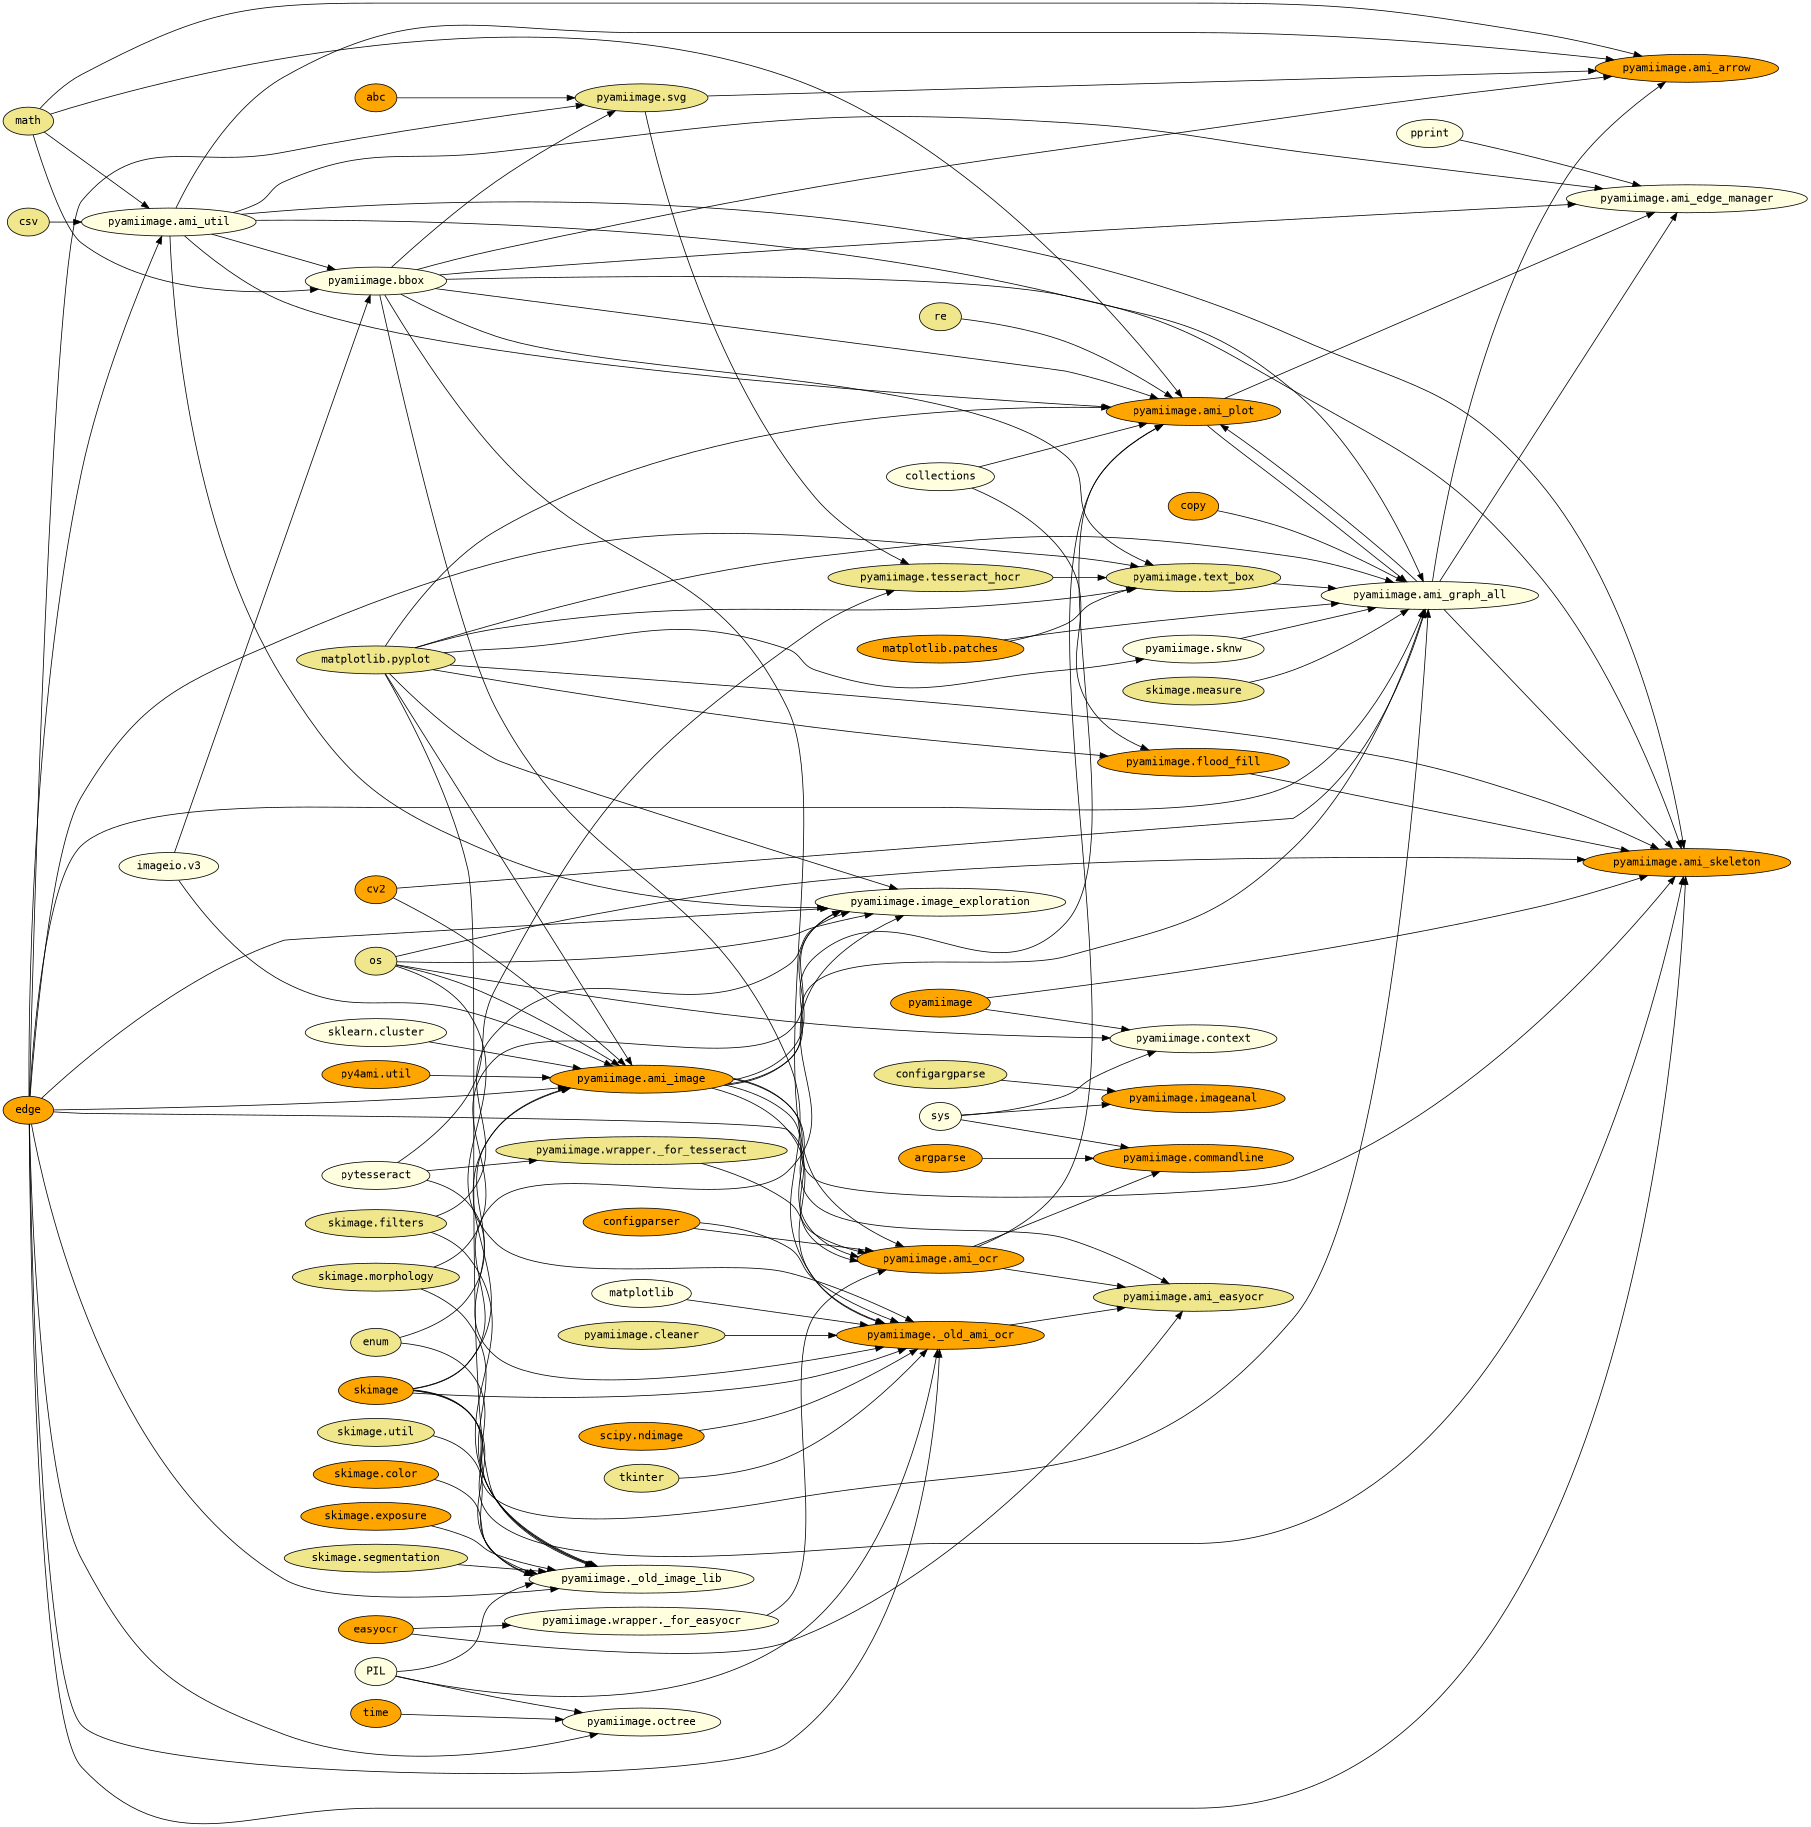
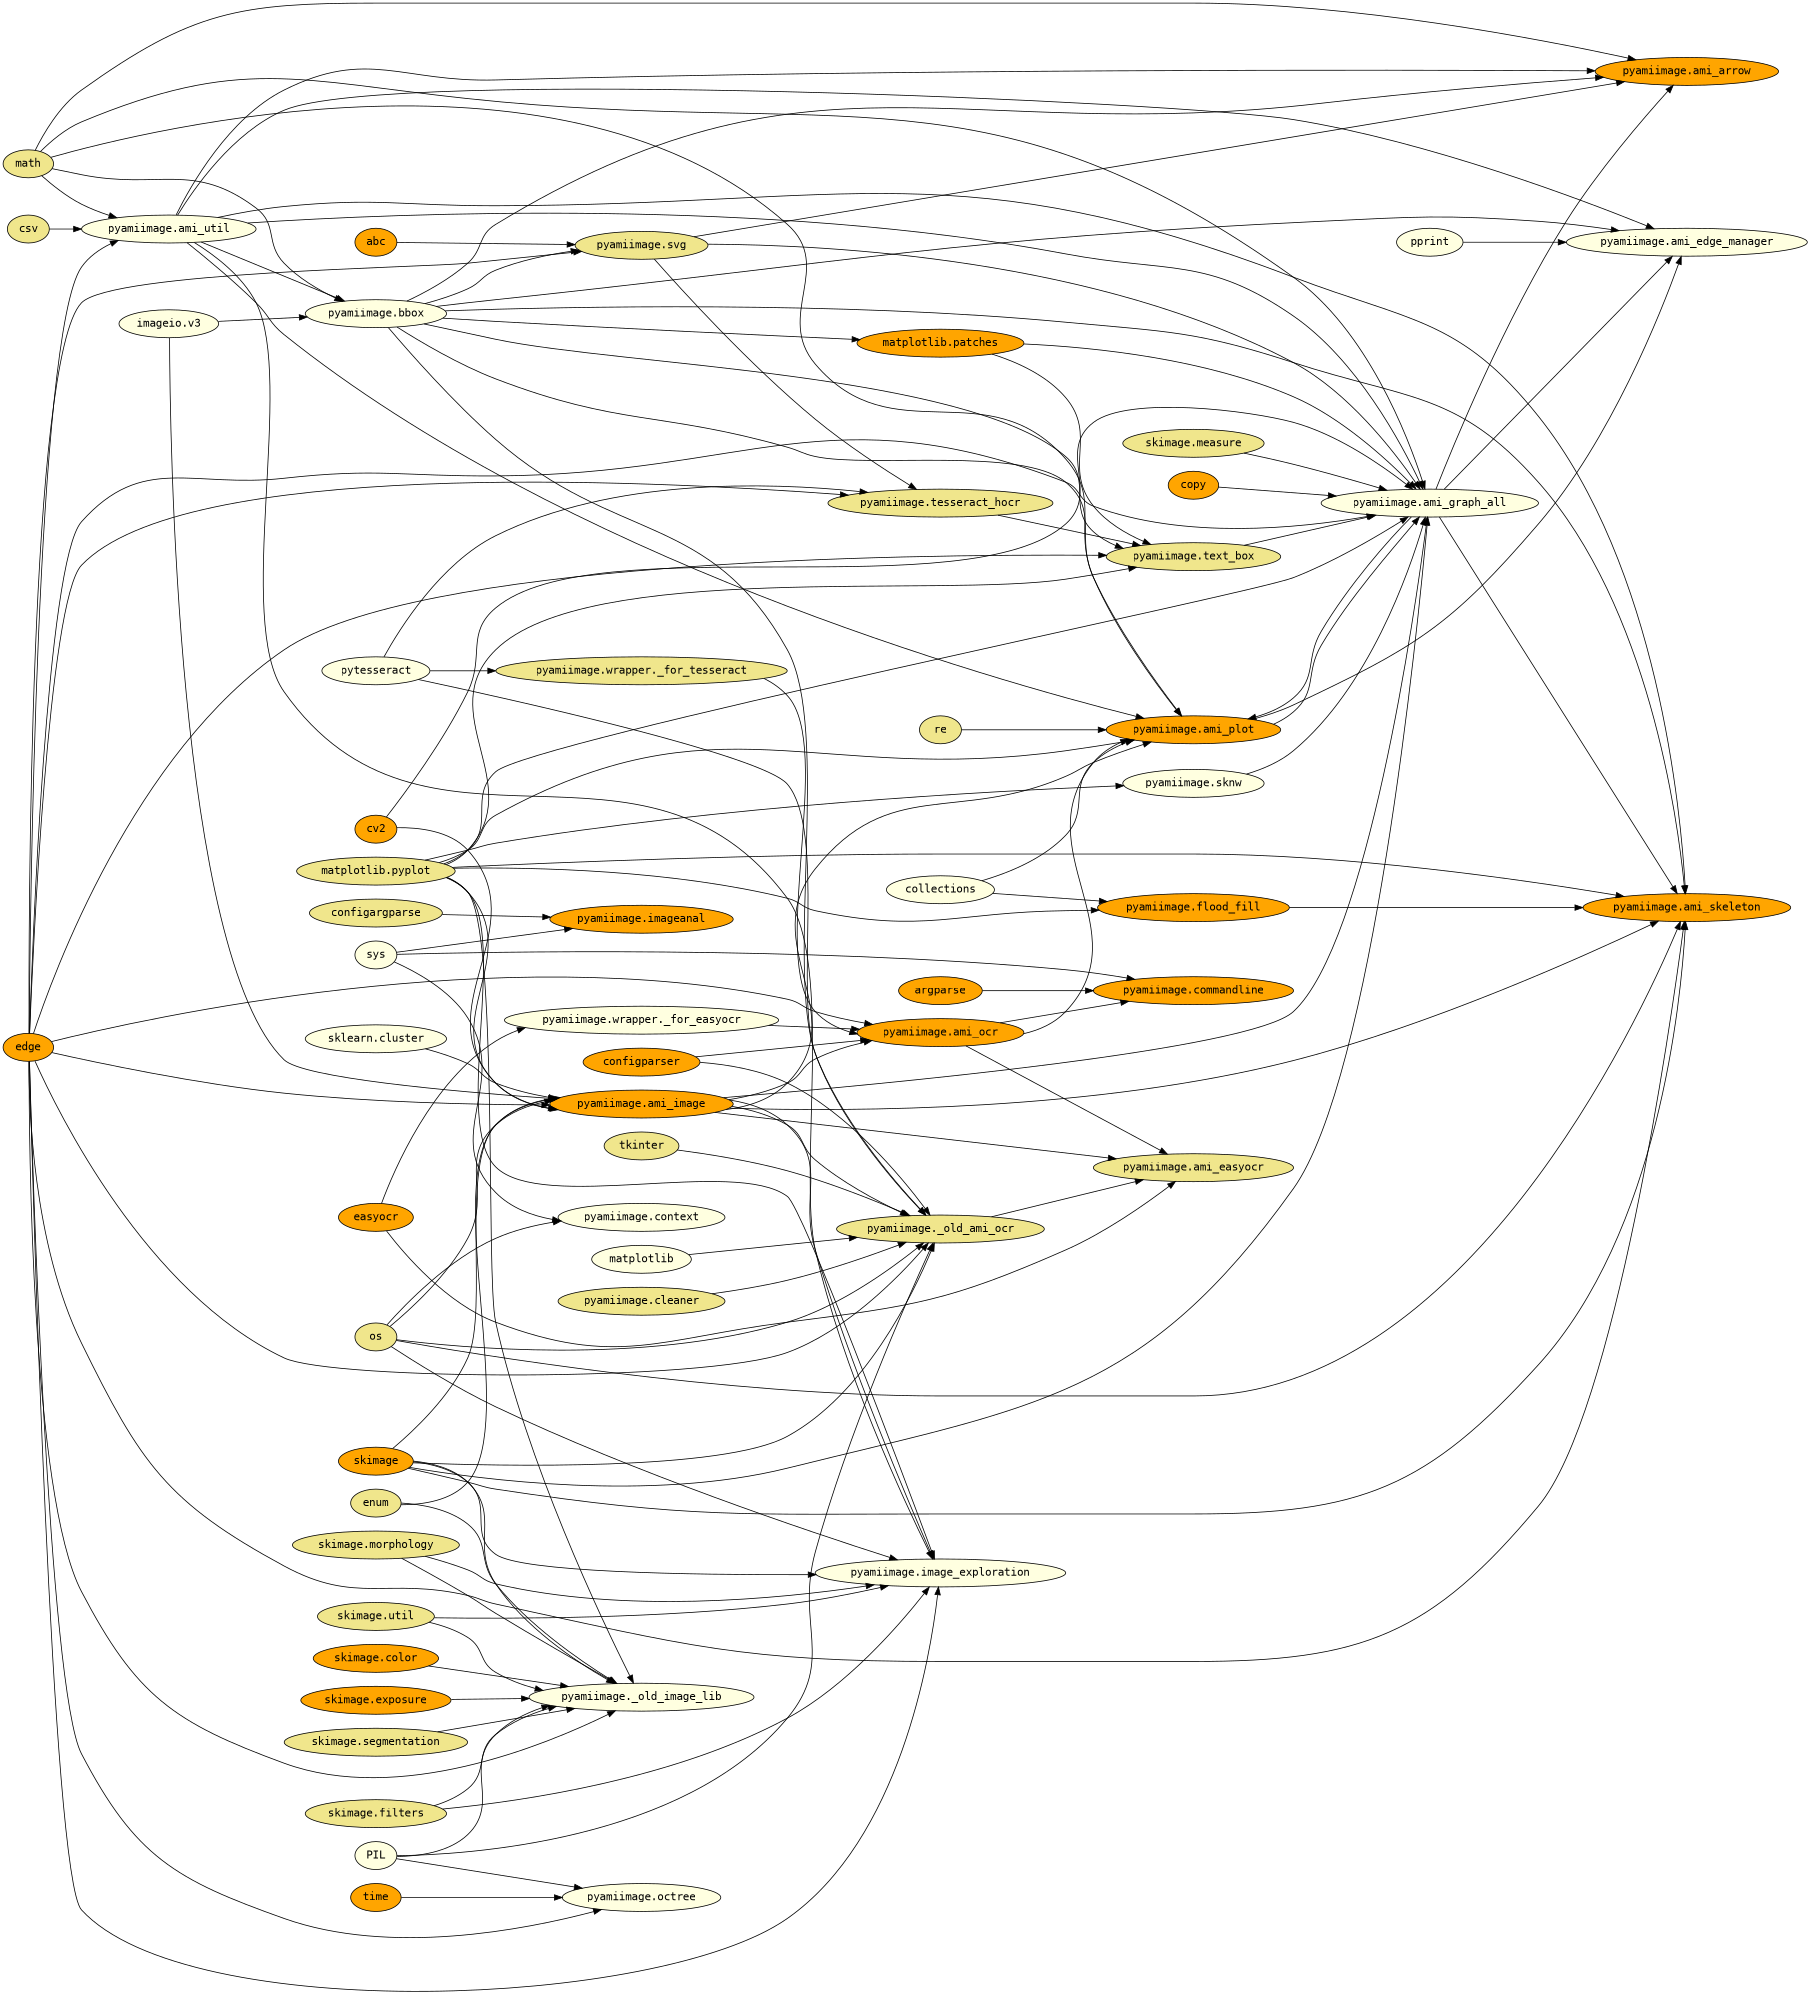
  strict digraph {
    clusterrank=local
    fontsize=16
    rankdir=LR
    node [fillcolor=orange fontname=Consolas fontsize=14 shape=ellipse style=filled]
    collections [fillcolor=lightyellow]
    "pyamiimage.ami_plot"
    "pyamiimage.flood_fill"
    "pyamiimage.ami_graph_all" [fillcolor=lightyellow]
    "pyamiimage.ami_edge_manager" [fillcolor=lightyellow]
    "pyamiimage.ami_skeleton"
    "pyamiimage.ami_arrow"
    "pyamiimage.ami_ocr"
    "pyamiimage.commandline"
    "pyamiimage.ami_easyocr" [fillcolor=khaki]
    "pyamiimage.bbox" [fillcolor=lightyellow]
    "pyamiimage.text_box" [fillcolor=khaki]
    "pyamiimage.svg" [fillcolor=khaki]
-   "pyamiimage._old_ami_ocr"
+   "pyamiimage._old_ami_ocr" [fillcolor=khaki]
    "pyamiimage.tesseract_hocr" [fillcolor=khaki]
    "pyamiimage.ami_image"
    "pyamiimage.image_exploration" [fillcolor=lightyellow]
    math [fillcolor=khaki]
    "pyamiimage.ami_util" [fillcolor=lightyellow]
    "matplotlib.pyplot" [fillcolor=khaki]
    "pyamiimage._old_image_lib" [fillcolor=lightyellow]
    "pyamiimage.sknw" [fillcolor=lightyellow]
    re [fillcolor=khaki]
    n24 [label="edge"]
    "pyamiimage.octree" [fillcolor=lightyellow]
    "matplotlib.patches"
    pytesseract [fillcolor=lightyellow]
    "pyamiimage.wrapper._for_tesseract" [fillcolor=khaki]
    configargparse [fillcolor=khaki]
    "pyamiimage.imageanal"
    sys [fillcolor=lightyellow]
    "pyamiimage.context" [fillcolor=lightyellow]
    pprint [fillcolor=lightyellow]
    skimage
-   pyamiimage
    os [fillcolor=khaki]
    csv [fillcolor=khaki]
    configparser
    "pyamiimage.wrapper._for_easyocr" [fillcolor=lightyellow]
-   "py4ami.util"
    "imageio.v3" [fillcolor=lightyellow]
    "sklearn.cluster" [fillcolor=lightyellow]
    cv2
    enum [fillcolor=khaki]
    argparse
    PIL [fillcolor=lightyellow]
    time
    easyocr
    "skimage.color"
    "skimage.exposure"
    "skimage.segmentation" [fillcolor=khaki]
    "skimage.morphology" [fillcolor=khaki]
    "skimage.util" [fillcolor=khaki]
    "skimage.filters" [fillcolor=khaki]
    abc
-   "scipy.ndimage"
    tkinter [fillcolor=khaki]
    matplotlib [fillcolor=lightyellow]
    "pyamiimage.cleaner" [fillcolor=khaki]
    "skimage.measure" [fillcolor=khaki]
    copy
    collections -> "pyamiimage.ami_plot"
    collections -> "pyamiimage.flood_fill"
    "pyamiimage.ami_plot" -> "pyamiimage.ami_graph_all"
    "pyamiimage.ami_plot" -> "pyamiimage.ami_edge_manager"
    "pyamiimage.flood_fill" -> "pyamiimage.ami_skeleton"
    "pyamiimage.ami_graph_all" -> "pyamiimage.ami_plot"
    "pyamiimage.ami_graph_all" -> "pyamiimage.ami_edge_manager"
    "pyamiimage.ami_graph_all" -> "pyamiimage.ami_skeleton"
    "pyamiimage.ami_graph_all" -> "pyamiimage.ami_arrow"
    "pyamiimage.ami_ocr" -> "pyamiimage.ami_plot"
    "pyamiimage.ami_ocr" -> "pyamiimage.commandline"
    "pyamiimage.ami_ocr" -> "pyamiimage.ami_easyocr"
    "pyamiimage.bbox" -> "pyamiimage.ami_plot"
    "pyamiimage.bbox" -> "pyamiimage.ami_edge_manager"
    "pyamiimage.bbox" -> "pyamiimage.ami_skeleton"
    "pyamiimage.bbox" -> "pyamiimage.ami_arrow"
-   "pyamiimage.bbox" -> "pyamiimage.ami_ocr"
+   "pyamiimage.bbox" -> "matplotlib.patches"
    "pyamiimage.bbox" -> "pyamiimage.text_box"
    "pyamiimage.bbox" -> "pyamiimage.svg"
    "pyamiimage.bbox" -> "pyamiimage._old_ami_ocr"
    "pyamiimage.text_box" -> "pyamiimage.ami_graph_all"
+   "pyamiimage.svg" -> "pyamiimage.ami_graph_all"
    "pyamiimage.svg" -> "pyamiimage.ami_arrow"
    "pyamiimage.svg" -> "pyamiimage.tesseract_hocr"
    "pyamiimage._old_ami_ocr" -> "pyamiimage.ami_easyocr"
    "pyamiimage.tesseract_hocr" -> "pyamiimage.text_box"
    "pyamiimage.ami_image" -> "pyamiimage.ami_plot"
    "pyamiimage.ami_image" -> "pyamiimage.ami_graph_all"
    "pyamiimage.ami_image" -> "pyamiimage.ami_skeleton"
    "pyamiimage.ami_image" -> "pyamiimage.ami_ocr"
    "pyamiimage.ami_image" -> "pyamiimage.ami_easyocr"
    "pyamiimage.ami_image" -> "pyamiimage._old_ami_ocr"
    "pyamiimage.ami_image" -> "pyamiimage.image_exploration"
    math -> "pyamiimage.ami_plot"
+   math -> "pyamiimage.ami_graph_all"
    math -> "pyamiimage.ami_arrow"
    math -> "pyamiimage.bbox"
    math -> "pyamiimage.ami_util"
    "pyamiimage.ami_util" -> "pyamiimage.ami_plot"
    "pyamiimage.ami_util" -> "pyamiimage.ami_graph_all"
    "pyamiimage.ami_util" -> "pyamiimage.ami_edge_manager"
    "pyamiimage.ami_util" -> "pyamiimage.ami_skeleton"
    "pyamiimage.ami_util" -> "pyamiimage.ami_arrow"
    "pyamiimage.ami_util" -> "pyamiimage.bbox"
    "pyamiimage.ami_util" -> "pyamiimage.image_exploration"
    "matplotlib.pyplot" -> "pyamiimage.ami_plot"
    "matplotlib.pyplot" -> "pyamiimage.flood_fill"
    "matplotlib.pyplot" -> "pyamiimage.ami_graph_all"
    "matplotlib.pyplot" -> "pyamiimage.ami_skeleton"
    "matplotlib.pyplot" -> "pyamiimage.text_box"
    "matplotlib.pyplot" -> "pyamiimage.ami_image"
    "matplotlib.pyplot" -> "pyamiimage.image_exploration"
    "matplotlib.pyplot" -> "pyamiimage._old_image_lib"
    "matplotlib.pyplot" -> "pyamiimage.sknw"
    "pyamiimage.sknw" -> "pyamiimage.ami_graph_all"
    re -> "pyamiimage.ami_plot"
    n24 -> "pyamiimage.ami_graph_all"
    n24 -> "pyamiimage.ami_skeleton"
    n24 -> "pyamiimage.ami_ocr"
    n24 -> "pyamiimage.text_box"
    n24 -> "pyamiimage.svg"
    n24 -> "pyamiimage._old_ami_ocr"
+   n24 -> "pyamiimage.tesseract_hocr"
    n24 -> "pyamiimage.ami_image"
    n24 -> "pyamiimage.image_exploration"
    n24 -> "pyamiimage.ami_util"
    n24 -> "pyamiimage._old_image_lib"
    n24 -> "pyamiimage.octree"
    "matplotlib.patches" -> "pyamiimage.ami_graph_all"
    "matplotlib.patches" -> "pyamiimage.text_box"
    pytesseract -> "pyamiimage._old_ami_ocr"
    pytesseract -> "pyamiimage.tesseract_hocr"
    pytesseract -> "pyamiimage.wrapper._for_tesseract"
    "pyamiimage.wrapper._for_tesseract" -> "pyamiimage.ami_ocr"
    configargparse -> "pyamiimage.imageanal"
    sys -> "pyamiimage.commandline"
    sys -> "pyamiimage.imageanal"
    sys -> "pyamiimage.context"
    pprint -> "pyamiimage.ami_edge_manager"
    skimage -> "pyamiimage.ami_graph_all"
    skimage -> "pyamiimage.ami_skeleton"
    skimage -> "pyamiimage._old_ami_ocr"
    skimage -> "pyamiimage.ami_image"
    skimage -> "pyamiimage.image_exploration"
    skimage -> "pyamiimage._old_image_lib"
-   pyamiimage -> "pyamiimage.ami_skeleton"
-   pyamiimage -> "pyamiimage.context"
    os -> "pyamiimage.ami_skeleton"
    os -> "pyamiimage._old_ami_ocr"
    os -> "pyamiimage.ami_image"
    os -> "pyamiimage.image_exploration"
    os -> "pyamiimage.context"
    csv -> "pyamiimage.ami_util"
    configparser -> "pyamiimage.ami_ocr"
    configparser -> "pyamiimage._old_ami_ocr"
    "pyamiimage.wrapper._for_easyocr" -> "pyamiimage.ami_ocr"
-   "py4ami.util" -> "pyamiimage.ami_image"
    "imageio.v3" -> "pyamiimage.bbox"
    "imageio.v3" -> "pyamiimage.ami_image"
    "sklearn.cluster" -> "pyamiimage.ami_image"
    cv2 -> "pyamiimage.ami_graph_all"
    cv2 -> "pyamiimage.ami_image"
    enum -> "pyamiimage.ami_image"
    enum -> "pyamiimage._old_image_lib"
    argparse -> "pyamiimage.commandline"
    PIL -> "pyamiimage._old_ami_ocr"
    PIL -> "pyamiimage._old_image_lib"
    PIL -> "pyamiimage.octree"
    time -> "pyamiimage.octree"
    easyocr -> "pyamiimage.ami_easyocr"
    easyocr -> "pyamiimage.wrapper._for_easyocr"
    "skimage.color" -> "pyamiimage._old_image_lib"
    "skimage.exposure" -> "pyamiimage._old_image_lib"
    "skimage.segmentation" -> "pyamiimage._old_image_lib"
    "skimage.morphology" -> "pyamiimage.image_exploration"
    "skimage.morphology" -> "pyamiimage._old_image_lib"
+   "skimage.util" -> "pyamiimage.image_exploration"
    "skimage.util" -> "pyamiimage._old_image_lib"
    "skimage.filters" -> "pyamiimage.image_exploration"
    "skimage.filters" -> "pyamiimage._old_image_lib"
    abc -> "pyamiimage.svg"
-   "scipy.ndimage" -> "pyamiimage._old_ami_ocr"
    tkinter -> "pyamiimage._old_ami_ocr"
    matplotlib -> "pyamiimage._old_ami_ocr"
    "pyamiimage.cleaner" -> "pyamiimage._old_ami_ocr"
    "skimage.measure" -> "pyamiimage.ami_graph_all"
    copy -> "pyamiimage.ami_graph_all"
  }
